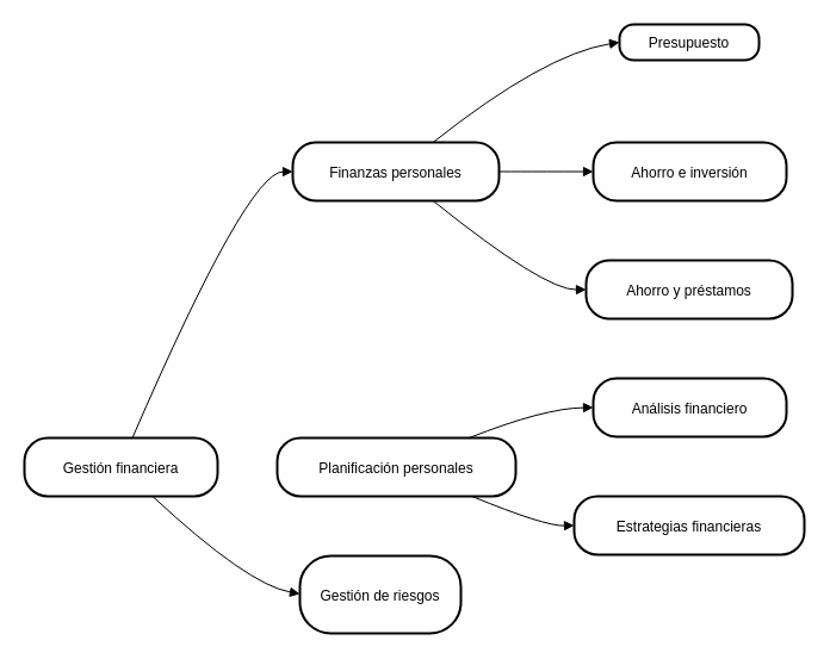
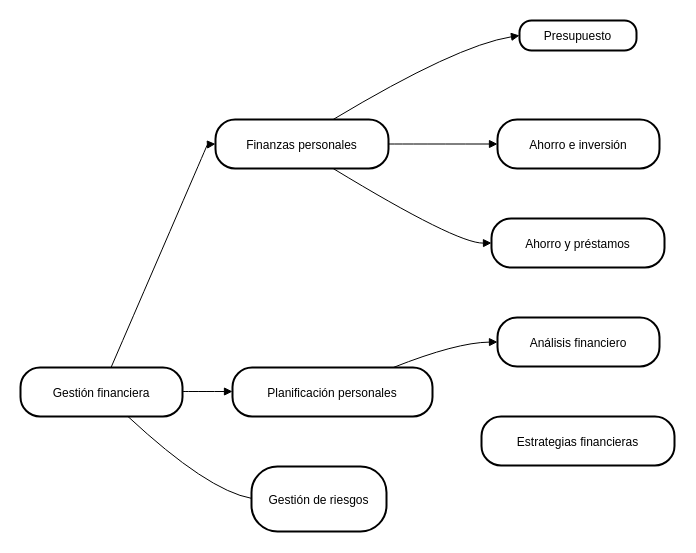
  <mxCell id="0" />
  <mxCell id="1" parent="0" />
  <mxCell id="2" value="Gestión financiera" style="rounded=1;arcSize=40;strokeWidth=2" vertex="1" parent="1"><mxGeometry x="20" y="367" width="162" height="49" as="geometry" /></mxCell>
- <mxCell id="3" value="Finanzas personales" style="rounded=1;arcSize=40;strokeWidth=2" vertex="1" parent="1"><mxGeometry x="245" y="119" width="173" height="49" as="geometry" /></mxCell>
+ <mxCell id="3" value="Finanzas personales" style="rounded=1;arcSize=40;strokeWidth=2" vertex="1" parent="1"><mxGeometry x="215" y="119" width="173" height="49" as="geometry" /></mxCell>
  <mxCell id="4" value="Planificación personales" style="rounded=1;arcSize=40;strokeWidth=2" vertex="1" parent="1"><mxGeometry x="232" y="367" width="200" height="49" as="geometry" /></mxCell>
  <mxCell id="5" value="Presupuesto" style="rounded=1;arcSize=40;strokeWidth=2" vertex="1" parent="1"><mxGeometry x="519" y="20" width="117" height="30" as="geometry" /></mxCell>
  <mxCell id="6" value="Ahorro e inversión" style="rounded=1;arcSize=40;strokeWidth=2" vertex="1" parent="1"><mxGeometry x="497" y="119" width="162" height="49" as="geometry" /></mxCell>
  <mxCell id="7" value="Ahorro y préstamos" style="rounded=1;arcSize=40;strokeWidth=2" vertex="1" parent="1"><mxGeometry x="491" y="218" width="173" height="49" as="geometry" /></mxCell>
  <mxCell id="8" value="Análisis financiero" style="rounded=1;arcSize=40;strokeWidth=2" vertex="1" parent="1"><mxGeometry x="497" y="317" width="162" height="49" as="geometry" /></mxCell>
  <mxCell id="9" value="Estrategias financieras" style="rounded=1;arcSize=40;strokeWidth=2" vertex="1" parent="1"><mxGeometry x="481" y="416" width="193" height="49" as="geometry" /></mxCell>
  <mxCell id="10" value="Gestión de riesgos" style="rounded=1;arcSize=40;strokeWidth=2" vertex="1" parent="1"><mxGeometry x="251" y="466" width="135" height="65" as="geometry" /></mxCell>
  <mxCell id="11" value="" style="curved=1;startArrow=none;endArrow=block;exitX=0.56;exitY=-0.01;entryX=0;entryY=0.5;" edge="1" parent="1" source="2" target="3"><mxGeometry relative="1" as="geometry"><Array as="points"><mxPoint x="207" y="144" /></Array></mxGeometry></mxCell>
+ <mxCell id="12" value="" style="curved=1;startArrow=none;endArrow=block;exitX=1;exitY=0.49;entryX=0;entryY=0.49;" edge="1" parent="1" source="2" target="4"><mxGeometry relative="1" as="geometry"><Array as="points" /></mxGeometry></mxCell>
  <mxCell id="13" value="" style="curved=1;startArrow=none;endArrow=block;exitX=0.68;exitY=0;entryX=0;entryY=0.5;" edge="1" parent="1" source="3" target="5"><mxGeometry relative="1" as="geometry"><Array as="points"><mxPoint x="456" y="45" /></Array></mxGeometry></mxCell>
  <mxCell id="14" value="" style="curved=1;startArrow=none;endArrow=block;exitX=1;exitY=0.5;entryX=0;entryY=0.5;" edge="1" parent="1" source="3" target="6"><mxGeometry relative="1" as="geometry"><Array as="points" /></mxGeometry></mxCell>
  <mxCell id="15" value="" style="curved=1;startArrow=none;endArrow=block;exitX=0.68;exitY=1;entryX=0;entryY=0.5;" edge="1" parent="1" source="3" target="7"><mxGeometry relative="1" as="geometry"><Array as="points"><mxPoint x="456" y="243" /></Array></mxGeometry></mxCell>
  <mxCell id="16" value="" style="curved=1;startArrow=none;endArrow=block;exitX=0.81;exitY=-0.01;entryX=0;entryY=0.5;" edge="1" parent="1" source="4" target="8"><mxGeometry relative="1" as="geometry"><Array as="points"><mxPoint x="456" y="342" /></Array></mxGeometry></mxCell>
- <mxCell id="17" value="" style="curved=1;startArrow=none;endArrow=block;exitX=0.81;exitY=0.99;entryX=0;entryY=0.5;" edge="1" parent="1" source="4" target="9"><mxGeometry relative="1" as="geometry"><Array as="points"><mxPoint x="456" y="441" /></Array></mxGeometry></mxCell>
- <mxCell id="18" value="" style="curved=1;startArrow=none;endArrow=block;exitX=0.66;exitY=0.99;entryX=0;entryY=0.49;" edge="1" parent="1" source="2" target="10"><mxGeometry relative="1" as="geometry"><Array as="points"><mxPoint x="207" y="490" /></Array></mxGeometry></mxCell>
+ <mxCell id="18" value="" style="curved=1;startArrow=none;endArrow=none;exitX=0.66;exitY=0.99;entryX=0;entryY=0.49;" edge="1" parent="1" source="2" target="10"><mxGeometry relative="1" as="geometry"><Array as="points"><mxPoint x="207" y="490" /></Array></mxGeometry></mxCell>
